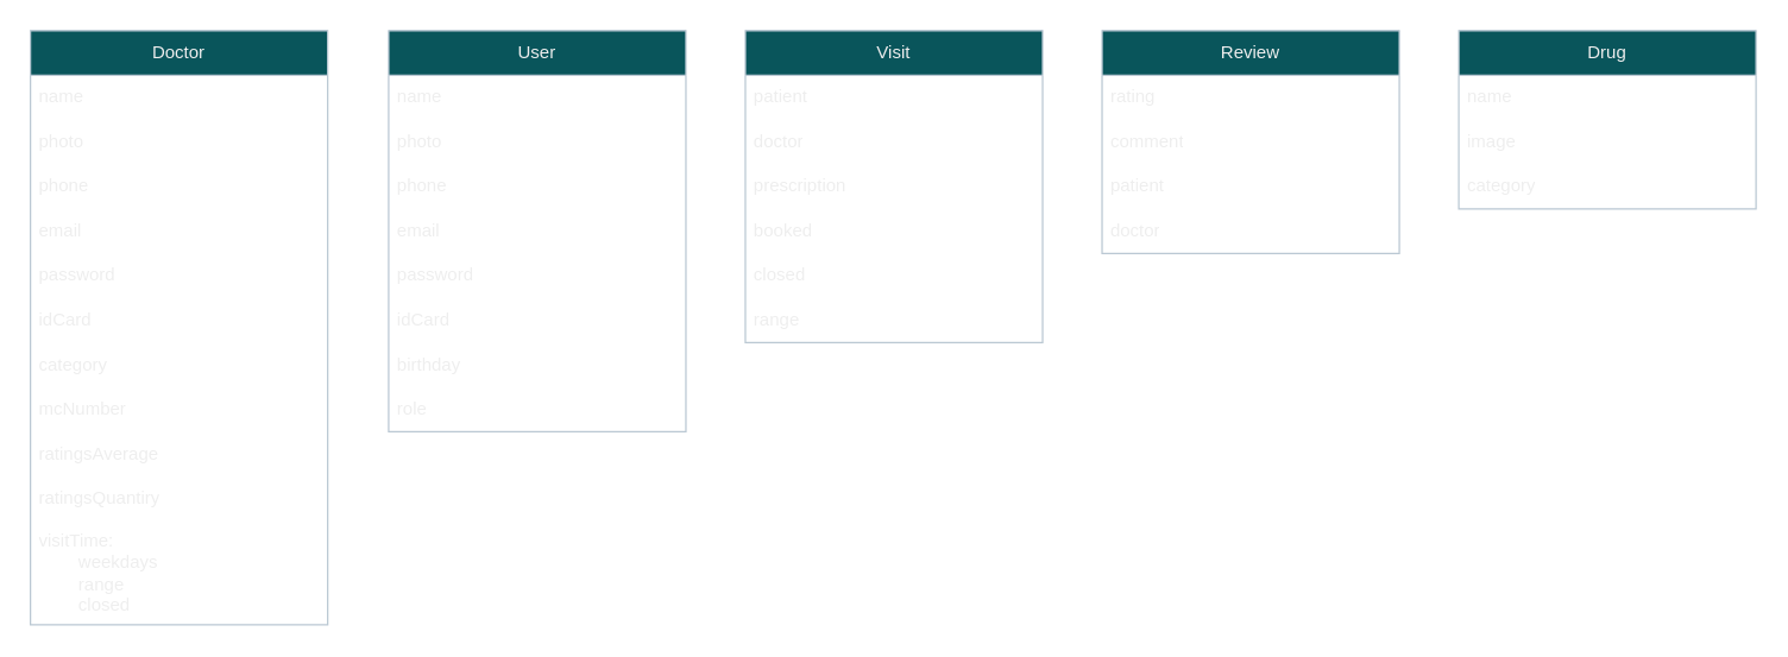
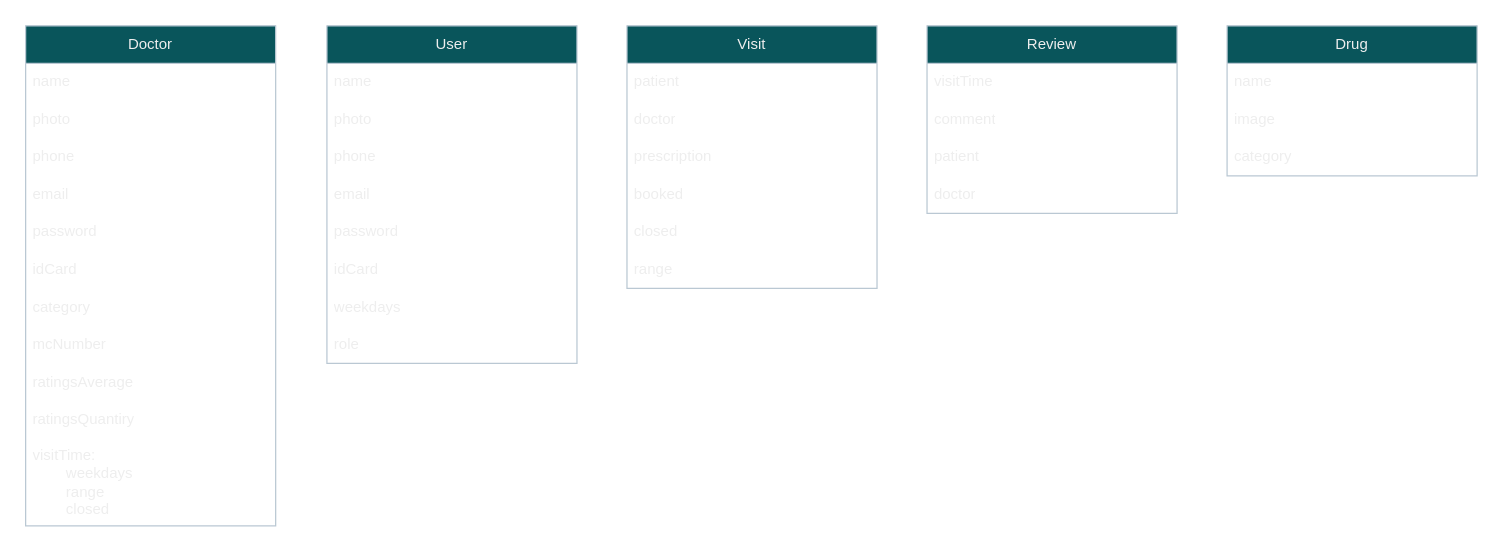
  <mxCell id="0" />
  <mxCell id="1" parent="0" />
  <mxCell id="2" value="User" style="swimlane;fontStyle=0;childLayout=stackLayout;horizontal=1;startSize=30;horizontalStack=0;resizeParent=1;resizeParentMax=0;resizeLast=0;collapsible=1;marginBottom=0;whiteSpace=wrap;html=1;labelBackgroundColor=none;fillColor=#09555B;strokeColor=#BAC8D3;fontColor=#EEEEEE;" vertex="1" parent="1"><mxGeometry x="261" y="20" width="200" height="270" as="geometry" /></mxCell>
  <mxCell id="3" value="name" style="text;strokeColor=none;fillColor=none;align=left;verticalAlign=middle;spacingLeft=4;spacingRight=4;overflow=hidden;points=[[0,0.5],[1,0.5]];portConstraint=eastwest;rotatable=0;whiteSpace=wrap;html=1;labelBackgroundColor=none;fontColor=#EEEEEE;" vertex="1" parent="2"><mxGeometry y="30" width="200" height="30" as="geometry" /></mxCell>
  <mxCell id="4" value="photo" style="text;strokeColor=none;fillColor=none;align=left;verticalAlign=middle;spacingLeft=4;spacingRight=4;overflow=hidden;points=[[0,0.5],[1,0.5]];portConstraint=eastwest;rotatable=0;whiteSpace=wrap;html=1;labelBackgroundColor=none;fontColor=#EEEEEE;" vertex="1" parent="2"><mxGeometry y="60" width="200" height="30" as="geometry" /></mxCell>
  <mxCell id="5" value="phone" style="text;strokeColor=none;fillColor=none;align=left;verticalAlign=middle;spacingLeft=4;spacingRight=4;overflow=hidden;points=[[0,0.5],[1,0.5]];portConstraint=eastwest;rotatable=0;whiteSpace=wrap;html=1;labelBackgroundColor=none;fontColor=#EEEEEE;" vertex="1" parent="2"><mxGeometry y="90" width="200" height="30" as="geometry" /></mxCell>
  <mxCell id="6" value="email" style="text;strokeColor=none;fillColor=none;align=left;verticalAlign=middle;spacingLeft=4;spacingRight=4;overflow=hidden;points=[[0,0.5],[1,0.5]];portConstraint=eastwest;rotatable=0;whiteSpace=wrap;html=1;shadow=1;labelBackgroundColor=none;fontColor=#EEEEEE;" vertex="1" parent="2"><mxGeometry y="120" width="200" height="30" as="geometry" /></mxCell>
  <mxCell id="7" value="password" style="text;strokeColor=none;fillColor=none;align=left;verticalAlign=middle;spacingLeft=4;spacingRight=4;overflow=hidden;points=[[0,0.5],[1,0.5]];portConstraint=eastwest;rotatable=0;whiteSpace=wrap;html=1;labelBackgroundColor=none;fontColor=#EEEEEE;" vertex="1" parent="2"><mxGeometry y="150" width="200" height="30" as="geometry" /></mxCell>
  <mxCell id="8" value="idCard" style="text;strokeColor=none;fillColor=none;align=left;verticalAlign=middle;spacingLeft=4;spacingRight=4;overflow=hidden;points=[[0,0.5],[1,0.5]];portConstraint=eastwest;rotatable=0;whiteSpace=wrap;html=1;labelBackgroundColor=none;fontColor=#EEEEEE;" vertex="1" parent="2"><mxGeometry y="180" width="200" height="30" as="geometry" /></mxCell>
- <mxCell id="9" value="birthday" style="text;strokeColor=none;fillColor=none;align=left;verticalAlign=middle;spacingLeft=4;spacingRight=4;overflow=hidden;points=[[0,0.5],[1,0.5]];portConstraint=eastwest;rotatable=0;whiteSpace=wrap;html=1;labelBackgroundColor=none;fontColor=#EEEEEE;" vertex="1" parent="2"><mxGeometry y="210" width="200" height="30" as="geometry" /></mxCell>
+ <mxCell id="9" value="weekdays" style="text;strokeColor=none;fillColor=none;align=left;verticalAlign=middle;spacingLeft=4;spacingRight=4;overflow=hidden;points=[[0,0.5],[1,0.5]];portConstraint=eastwest;rotatable=0;whiteSpace=wrap;html=1;labelBackgroundColor=none;fontColor=#EEEEEE;" vertex="1" parent="2"><mxGeometry y="210" width="200" height="30" as="geometry" /></mxCell>
  <mxCell id="10" value="role" style="text;strokeColor=none;fillColor=none;align=left;verticalAlign=middle;spacingLeft=4;spacingRight=4;overflow=hidden;points=[[0,0.5],[1,0.5]];portConstraint=eastwest;rotatable=0;whiteSpace=wrap;html=1;labelBackgroundColor=none;fontColor=#EEEEEE;" vertex="1" parent="2"><mxGeometry y="240" width="200" height="30" as="geometry" /></mxCell>
  <mxCell id="11" value="Visit" style="swimlane;fontStyle=0;childLayout=stackLayout;horizontal=1;startSize=30;horizontalStack=0;resizeParent=1;resizeParentMax=0;resizeLast=0;collapsible=1;marginBottom=0;whiteSpace=wrap;html=1;labelBackgroundColor=none;fillColor=#09555B;strokeColor=#BAC8D3;fontColor=#EEEEEE;" vertex="1" parent="1"><mxGeometry x="501" y="20" width="200" height="210" as="geometry" /></mxCell>
  <mxCell id="12" value="patient" style="text;strokeColor=none;fillColor=none;align=left;verticalAlign=middle;spacingLeft=4;spacingRight=4;overflow=hidden;points=[[0,0.5],[1,0.5]];portConstraint=eastwest;rotatable=0;whiteSpace=wrap;html=1;labelBackgroundColor=none;fontColor=#EEEEEE;" vertex="1" parent="11"><mxGeometry y="30" width="200" height="30" as="geometry" /></mxCell>
  <mxCell id="13" value="doctor" style="text;strokeColor=none;fillColor=none;align=left;verticalAlign=middle;spacingLeft=4;spacingRight=4;overflow=hidden;points=[[0,0.5],[1,0.5]];portConstraint=eastwest;rotatable=0;whiteSpace=wrap;html=1;labelBackgroundColor=none;fontColor=#EEEEEE;" vertex="1" parent="11"><mxGeometry y="60" width="200" height="30" as="geometry" /></mxCell>
  <mxCell id="14" value="prescription" style="text;strokeColor=none;fillColor=none;align=left;verticalAlign=middle;spacingLeft=4;spacingRight=4;overflow=hidden;points=[[0,0.5],[1,0.5]];portConstraint=eastwest;rotatable=0;whiteSpace=wrap;html=1;labelBackgroundColor=none;fontColor=#EEEEEE;" vertex="1" parent="11"><mxGeometry y="90" width="200" height="30" as="geometry" /></mxCell>
  <mxCell id="15" value="booked" style="text;strokeColor=none;fillColor=none;align=left;verticalAlign=middle;spacingLeft=4;spacingRight=4;overflow=hidden;points=[[0,0.5],[1,0.5]];portConstraint=eastwest;rotatable=0;whiteSpace=wrap;html=1;labelBackgroundColor=none;fontColor=#EEEEEE;" vertex="1" parent="11"><mxGeometry y="120" width="200" height="30" as="geometry" /></mxCell>
  <mxCell id="16" value="closed" style="text;strokeColor=none;fillColor=none;align=left;verticalAlign=middle;spacingLeft=4;spacingRight=4;overflow=hidden;points=[[0,0.5],[1,0.5]];portConstraint=eastwest;rotatable=0;whiteSpace=wrap;html=1;labelBackgroundColor=none;fontColor=#EEEEEE;" vertex="1" parent="11"><mxGeometry y="150" width="200" height="30" as="geometry" /></mxCell>
  <mxCell id="17" value="range" style="text;strokeColor=none;fillColor=none;align=left;verticalAlign=middle;spacingLeft=4;spacingRight=4;overflow=hidden;points=[[0,0.5],[1,0.5]];portConstraint=eastwest;rotatable=0;whiteSpace=wrap;html=1;labelBackgroundColor=none;fontColor=#EEEEEE;" vertex="1" parent="11"><mxGeometry y="180" width="200" height="30" as="geometry" /></mxCell>
  <mxCell id="18" value="Review" style="swimlane;fontStyle=0;childLayout=stackLayout;horizontal=1;startSize=30;horizontalStack=0;resizeParent=1;resizeParentMax=0;resizeLast=0;collapsible=1;marginBottom=0;whiteSpace=wrap;html=1;labelBackgroundColor=none;fillColor=#09555B;strokeColor=#BAC8D3;fontColor=#EEEEEE;" vertex="1" parent="1"><mxGeometry x="741" y="20" width="200" height="150" as="geometry" /></mxCell>
- <mxCell id="19" value="rating" style="text;strokeColor=none;fillColor=none;align=left;verticalAlign=middle;spacingLeft=4;spacingRight=4;overflow=hidden;points=[[0,0.5],[1,0.5]];portConstraint=eastwest;rotatable=0;whiteSpace=wrap;html=1;labelBackgroundColor=none;fontColor=#EEEEEE;" vertex="1" parent="18"><mxGeometry y="30" width="200" height="30" as="geometry" /></mxCell>
+ <mxCell id="19" value="visitTime" style="text;strokeColor=none;fillColor=none;align=left;verticalAlign=middle;spacingLeft=4;spacingRight=4;overflow=hidden;points=[[0,0.5],[1,0.5]];portConstraint=eastwest;rotatable=0;whiteSpace=wrap;html=1;labelBackgroundColor=none;fontColor=#EEEEEE;" vertex="1" parent="18"><mxGeometry y="30" width="200" height="30" as="geometry" /></mxCell>
  <mxCell id="20" value="comment" style="text;strokeColor=none;fillColor=none;align=left;verticalAlign=middle;spacingLeft=4;spacingRight=4;overflow=hidden;points=[[0,0.5],[1,0.5]];portConstraint=eastwest;rotatable=0;whiteSpace=wrap;html=1;labelBackgroundColor=none;fontColor=#EEEEEE;" vertex="1" parent="18"><mxGeometry y="60" width="200" height="30" as="geometry" /></mxCell>
  <mxCell id="21" value="patient" style="text;strokeColor=none;fillColor=none;align=left;verticalAlign=middle;spacingLeft=4;spacingRight=4;overflow=hidden;points=[[0,0.5],[1,0.5]];portConstraint=eastwest;rotatable=0;whiteSpace=wrap;html=1;labelBackgroundColor=none;fontColor=#EEEEEE;" vertex="1" parent="18"><mxGeometry y="90" width="200" height="30" as="geometry" /></mxCell>
  <mxCell id="22" value="doctor" style="text;strokeColor=none;fillColor=none;align=left;verticalAlign=middle;spacingLeft=4;spacingRight=4;overflow=hidden;points=[[0,0.5],[1,0.5]];portConstraint=eastwest;rotatable=0;whiteSpace=wrap;html=1;labelBackgroundColor=none;fontColor=#EEEEEE;" vertex="1" parent="18"><mxGeometry y="120" width="200" height="30" as="geometry" /></mxCell>
  <mxCell id="23" value="Drug" style="swimlane;fontStyle=0;childLayout=stackLayout;horizontal=1;startSize=30;horizontalStack=0;resizeParent=1;resizeParentMax=0;resizeLast=0;collapsible=1;marginBottom=0;whiteSpace=wrap;html=1;labelBackgroundColor=none;fillColor=#09555B;strokeColor=#BAC8D3;fontColor=#EEEEEE;" vertex="1" parent="1"><mxGeometry x="981" y="20" width="200" height="120" as="geometry" /></mxCell>
  <mxCell id="24" value="name" style="text;strokeColor=none;fillColor=none;align=left;verticalAlign=middle;spacingLeft=4;spacingRight=4;overflow=hidden;points=[[0,0.5],[1,0.5]];portConstraint=eastwest;rotatable=0;whiteSpace=wrap;html=1;labelBackgroundColor=none;fontColor=#EEEEEE;" vertex="1" parent="23"><mxGeometry y="30" width="200" height="30" as="geometry" /></mxCell>
  <mxCell id="25" value="image" style="text;strokeColor=none;fillColor=none;align=left;verticalAlign=middle;spacingLeft=4;spacingRight=4;overflow=hidden;points=[[0,0.5],[1,0.5]];portConstraint=eastwest;rotatable=0;whiteSpace=wrap;html=1;labelBackgroundColor=none;fontColor=#EEEEEE;" vertex="1" parent="23"><mxGeometry y="60" width="200" height="30" as="geometry" /></mxCell>
  <mxCell id="26" value="category" style="text;strokeColor=none;fillColor=none;align=left;verticalAlign=middle;spacingLeft=4;spacingRight=4;overflow=hidden;points=[[0,0.5],[1,0.5]];portConstraint=eastwest;rotatable=0;whiteSpace=wrap;html=1;labelBackgroundColor=none;fontColor=#EEEEEE;" vertex="1" parent="23"><mxGeometry y="90" width="200" height="30" as="geometry" /></mxCell>
  <mxCell id="27" value="Doctor" style="swimlane;fontStyle=0;childLayout=stackLayout;horizontal=1;startSize=30;horizontalStack=0;resizeParent=1;resizeParentMax=0;resizeLast=0;collapsible=1;marginBottom=0;whiteSpace=wrap;html=1;labelBackgroundColor=none;fillColor=#09555B;strokeColor=#BAC8D3;fontColor=#EEEEEE;" vertex="1" parent="1"><mxGeometry x="20" y="20" width="200" height="400" as="geometry" /></mxCell>
  <mxCell id="28" value="name" style="text;strokeColor=none;fillColor=none;align=left;verticalAlign=middle;spacingLeft=4;spacingRight=4;overflow=hidden;points=[[0,0.5],[1,0.5]];portConstraint=eastwest;rotatable=0;whiteSpace=wrap;html=1;labelBackgroundColor=none;fontColor=#EEEEEE;" vertex="1" parent="27"><mxGeometry y="30" width="200" height="30" as="geometry" /></mxCell>
  <mxCell id="29" value="photo" style="text;strokeColor=none;fillColor=none;align=left;verticalAlign=middle;spacingLeft=4;spacingRight=4;overflow=hidden;points=[[0,0.5],[1,0.5]];portConstraint=eastwest;rotatable=0;whiteSpace=wrap;html=1;labelBackgroundColor=none;fontColor=#EEEEEE;" vertex="1" parent="27"><mxGeometry y="60" width="200" height="30" as="geometry" /></mxCell>
  <mxCell id="30" value="phone" style="text;strokeColor=none;fillColor=none;align=left;verticalAlign=middle;spacingLeft=4;spacingRight=4;overflow=hidden;points=[[0,0.5],[1,0.5]];portConstraint=eastwest;rotatable=0;whiteSpace=wrap;html=1;labelBackgroundColor=none;fontColor=#EEEEEE;" vertex="1" parent="27"><mxGeometry y="90" width="200" height="30" as="geometry" /></mxCell>
  <mxCell id="31" value="email" style="text;strokeColor=none;fillColor=none;align=left;verticalAlign=middle;spacingLeft=4;spacingRight=4;overflow=hidden;points=[[0,0.5],[1,0.5]];portConstraint=eastwest;rotatable=0;whiteSpace=wrap;html=1;shadow=1;labelBackgroundColor=none;fontColor=#EEEEEE;" vertex="1" parent="27"><mxGeometry y="120" width="200" height="30" as="geometry" /></mxCell>
  <mxCell id="32" value="password" style="text;strokeColor=none;fillColor=none;align=left;verticalAlign=middle;spacingLeft=4;spacingRight=4;overflow=hidden;points=[[0,0.5],[1,0.5]];portConstraint=eastwest;rotatable=0;whiteSpace=wrap;html=1;labelBackgroundColor=none;fontColor=#EEEEEE;" vertex="1" parent="27"><mxGeometry y="150" width="200" height="30" as="geometry" /></mxCell>
  <mxCell id="33" value="idCard" style="text;strokeColor=none;fillColor=none;align=left;verticalAlign=middle;spacingLeft=4;spacingRight=4;overflow=hidden;points=[[0,0.5],[1,0.5]];portConstraint=eastwest;rotatable=0;whiteSpace=wrap;html=1;labelBackgroundColor=none;fontColor=#EEEEEE;" vertex="1" parent="27"><mxGeometry y="180" width="200" height="30" as="geometry" /></mxCell>
  <mxCell id="34" value="category" style="text;strokeColor=none;fillColor=none;align=left;verticalAlign=middle;spacingLeft=4;spacingRight=4;overflow=hidden;points=[[0,0.5],[1,0.5]];portConstraint=eastwest;rotatable=0;whiteSpace=wrap;html=1;labelBackgroundColor=none;fontColor=#EEEEEE;" vertex="1" parent="27"><mxGeometry y="210" width="200" height="30" as="geometry" /></mxCell>
  <mxCell id="35" value="mcNumber" style="text;strokeColor=none;fillColor=none;align=left;verticalAlign=middle;spacingLeft=4;spacingRight=4;overflow=hidden;points=[[0,0.5],[1,0.5]];portConstraint=eastwest;rotatable=0;whiteSpace=wrap;html=1;labelBackgroundColor=none;fontColor=#EEEEEE;" vertex="1" parent="27"><mxGeometry y="240" width="200" height="30" as="geometry" /></mxCell>
  <mxCell id="36" value="ratingsAverage" style="text;strokeColor=none;fillColor=none;align=left;verticalAlign=middle;spacingLeft=4;spacingRight=4;overflow=hidden;points=[[0,0.5],[1,0.5]];portConstraint=eastwest;rotatable=0;whiteSpace=wrap;html=1;labelBackgroundColor=none;fontColor=#EEEEEE;" vertex="1" parent="27"><mxGeometry y="270" width="200" height="30" as="geometry" /></mxCell>
  <mxCell id="37" value="ratingsQuantiry" style="text;strokeColor=none;fillColor=none;align=left;verticalAlign=middle;spacingLeft=4;spacingRight=4;overflow=hidden;points=[[0,0.5],[1,0.5]];portConstraint=eastwest;rotatable=0;whiteSpace=wrap;html=1;labelBackgroundColor=none;fontColor=#EEEEEE;" vertex="1" parent="27"><mxGeometry y="300" width="200" height="30" as="geometry" /></mxCell>
  <mxCell id="38" value="visitTime:&amp;nbsp;&lt;div&gt;&lt;span style=&quot;white-space: pre;&quot;&gt;&#09;&lt;/span&gt;weekdays&lt;/div&gt;&lt;div&gt;&lt;span style=&quot;white-space: pre;&quot;&gt;&#09;&lt;/span&gt;range&lt;/div&gt;&lt;div&gt;&lt;span style=&quot;white-space: pre;&quot;&gt;&#09;&lt;/span&gt;closed&lt;/div&gt;" style="text;strokeColor=none;fillColor=none;align=left;verticalAlign=middle;spacingLeft=4;spacingRight=4;overflow=hidden;points=[[0,0.5],[1,0.5]];portConstraint=eastwest;rotatable=0;whiteSpace=wrap;html=1;labelBackgroundColor=none;fontColor=#EEEEEE;" vertex="1" parent="27"><mxGeometry y="330" width="200" height="70" as="geometry" /></mxCell>
